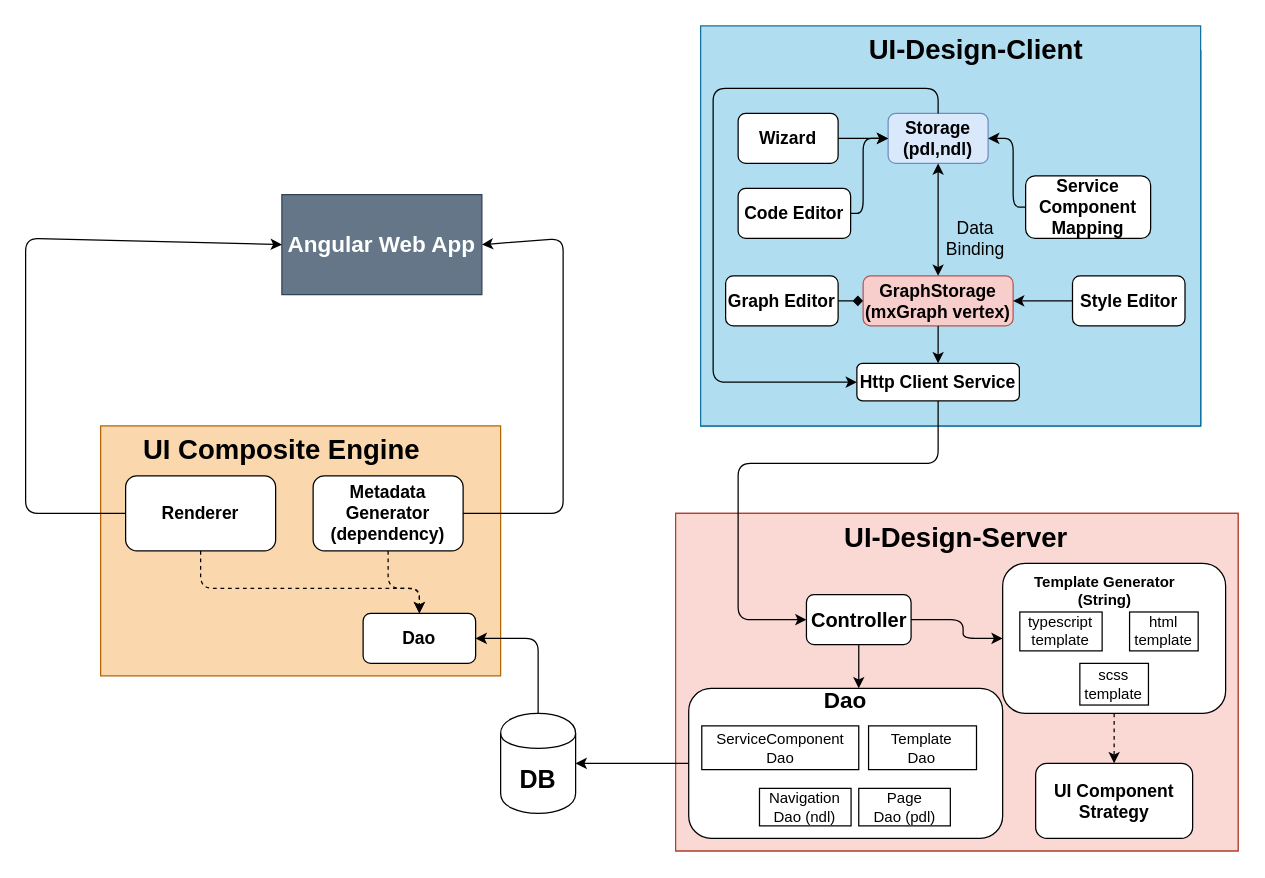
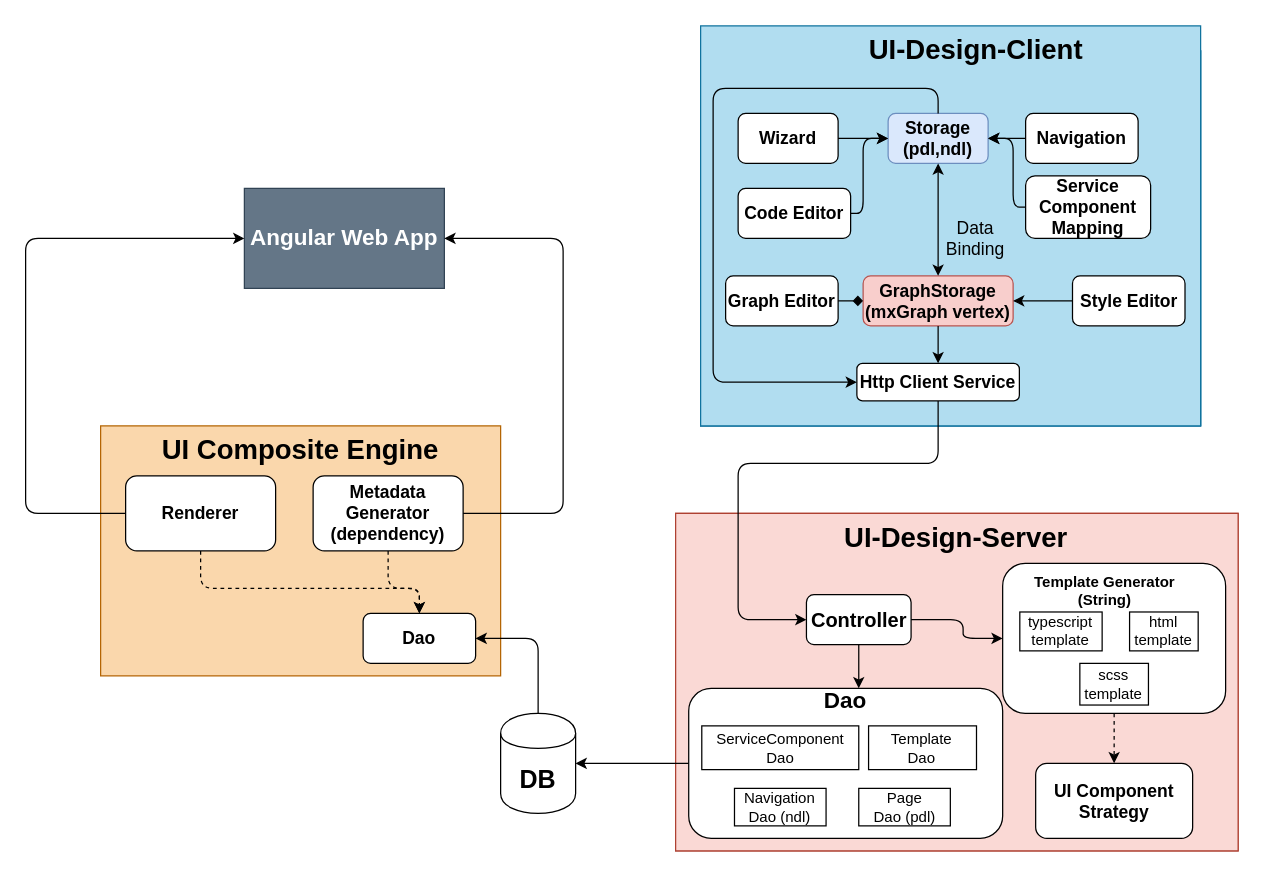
  <mxCell id="0" />
  <mxCell id="1" parent="0" />
  <mxCell id="2" value="" style="group;fillColor=#b1ddf0;strokeColor=#10739e;" parent="1" vertex="1" connectable="0"><mxGeometry x="560" y="40" width="400" height="300" as="geometry" /></mxCell>
  <mxCell id="3" value="" style="group;fillColor=#b1ddf0;strokeColor=#10739e;" parent="2" vertex="1" connectable="0"><mxGeometry width="400" height="300" as="geometry" /></mxCell>
  <mxCell id="4" value="" style="rounded=0;whiteSpace=wrap;html=1;fillColor=#b1ddf0;strokeColor=#10739e;" parent="3" vertex="1"><mxGeometry y="-20" width="400" height="320" as="geometry" /></mxCell>
  <mxCell id="5" value="&lt;font size=&quot;1&quot;&gt;&lt;b style=&quot;font-size: 22px&quot;&gt;UI-Design-Client&lt;/b&gt;&lt;/font&gt;" style="text;html=1;strokeColor=none;fillColor=none;align=center;verticalAlign=middle;whiteSpace=wrap;rounded=0;" parent="3" vertex="1"><mxGeometry x="128.75" y="-10" width="182.5" height="20" as="geometry" /></mxCell>
  <mxCell id="6" value="&lt;font style=&quot;font-size: 14px&quot;&gt;&lt;b&gt;Wizard&lt;/b&gt;&lt;/font&gt;" style="rounded=1;whiteSpace=wrap;html=1;" parent="3" vertex="1"><mxGeometry x="30" y="50" width="80" height="40" as="geometry" /></mxCell>
  <mxCell id="7" value="&lt;font style=&quot;font-size: 14px&quot;&gt;&lt;b&gt;Storage&lt;br&gt;(pdl,ndl)&lt;/b&gt;&lt;/font&gt;" style="rounded=1;whiteSpace=wrap;html=1;fillColor=#dae8fc;strokeColor=#6c8ebf;" parent="3" vertex="1"><mxGeometry x="150" y="50" width="80" height="40" as="geometry" /></mxCell>
  <mxCell id="8" value="&lt;span style=&quot;font-size: 14px&quot;&gt;&lt;b&gt;GraphStorage&lt;br&gt;(mxGraph vertex)&lt;br&gt;&lt;/b&gt;&lt;/span&gt;" style="rounded=1;whiteSpace=wrap;html=1;fillColor=#f8cecc;strokeColor=#b85450;" parent="3" vertex="1"><mxGeometry x="130" y="180" width="120" height="40" as="geometry" /></mxCell>
  <mxCell id="9" value="" style="endArrow=classic;startArrow=classic;html=1;exitX=0.5;exitY=0;exitDx=0;exitDy=0;entryX=0.5;entryY=1;entryDx=0;entryDy=0;" parent="3" source="8" target="7" edge="1"><mxGeometry width="50" height="50" relative="1" as="geometry"><mxPoint x="240" y="160" as="sourcePoint" /><mxPoint x="290" y="110" as="targetPoint" /></mxGeometry></mxCell>
  <mxCell id="10" value="&lt;b style=&quot;font-size: 14px&quot;&gt;Style Editor&lt;/b&gt;" style="rounded=1;whiteSpace=wrap;html=1;" parent="3" vertex="1"><mxGeometry x="297.5" y="180" width="90" height="40" as="geometry" /></mxCell>
  <mxCell id="11" value="" style="endArrow=classic;html=1;exitX=1;exitY=0.5;exitDx=0;exitDy=0;entryX=0;entryY=0.5;entryDx=0;entryDy=0;" parent="3" source="6" target="7" edge="1"><mxGeometry width="50" height="50" relative="1" as="geometry"><mxPoint x="240" y="160" as="sourcePoint" /><mxPoint x="290" y="110" as="targetPoint" /></mxGeometry></mxCell>
  <mxCell id="12" value="" style="endArrow=classic;html=1;exitX=0;exitY=0.5;exitDx=0;exitDy=0;entryX=1;entryY=0.5;entryDx=0;entryDy=0;" parent="3" source="10" target="8" edge="1"><mxGeometry width="50" height="50" relative="1" as="geometry"><mxPoint x="240" y="160" as="sourcePoint" /><mxPoint x="290" y="110" as="targetPoint" /></mxGeometry></mxCell>
+ <mxCell id="13" value="&lt;span style=&quot;font-size: 14px&quot;&gt;&lt;b&gt;Navigation&lt;/b&gt;&lt;/span&gt;" style="rounded=1;whiteSpace=wrap;html=1;" parent="3" vertex="1"><mxGeometry x="260" y="50" width="90" height="40" as="geometry" /></mxCell>
+ <mxCell id="14" value="" style="endArrow=classic;html=1;exitX=0;exitY=0.5;exitDx=0;exitDy=0;entryX=1;entryY=0.5;entryDx=0;entryDy=0;" parent="3" source="13" target="7" edge="1"><mxGeometry width="50" height="50" relative="1" as="geometry"><mxPoint x="240" y="160" as="sourcePoint" /><mxPoint x="290" y="110" as="targetPoint" /></mxGeometry></mxCell>
  <mxCell id="15" value="&lt;font style=&quot;font-size: 14px&quot;&gt;&lt;b&gt;Service Component Mapping&lt;/b&gt;&lt;/font&gt;" style="rounded=1;whiteSpace=wrap;html=1;" parent="3" vertex="1"><mxGeometry x="260" y="100" width="100" height="50" as="geometry" /></mxCell>
  <mxCell id="16" value="" style="endArrow=classic;html=1;exitX=0;exitY=0.5;exitDx=0;exitDy=0;entryX=1;entryY=0.5;entryDx=0;entryDy=0;" parent="3" source="15" target="7" edge="1"><mxGeometry width="50" height="50" relative="1" as="geometry"><mxPoint x="240" y="160" as="sourcePoint" /><mxPoint x="290" y="110" as="targetPoint" /><Array as="points"><mxPoint x="250" y="125" /><mxPoint x="250" y="70" /></Array></mxGeometry></mxCell>
  <mxCell id="17" value="&lt;b style=&quot;font-size: 14px&quot;&gt;Code Editor&lt;/b&gt;" style="rounded=1;whiteSpace=wrap;html=1;" parent="3" vertex="1"><mxGeometry x="30" y="110" width="90" height="40" as="geometry" /></mxCell>
  <mxCell id="18" value="&lt;b style=&quot;font-size: 14px&quot;&gt;Graph Editor&lt;/b&gt;" style="rounded=1;whiteSpace=wrap;html=1;" parent="3" vertex="1"><mxGeometry x="20" y="180" width="90" height="40" as="geometry" /></mxCell>
  <mxCell id="19" value="" style="endArrow=classic;html=1;exitX=1;exitY=0.5;exitDx=0;exitDy=0;entryX=0;entryY=0.5;entryDx=0;entryDy=0;" parent="3" source="17" target="7" edge="1"><mxGeometry width="50" height="50" relative="1" as="geometry"><mxPoint x="240" y="160" as="sourcePoint" /><mxPoint x="290" y="110" as="targetPoint" /><Array as="points"><mxPoint x="130" y="130" /><mxPoint x="130" y="70" /></Array></mxGeometry></mxCell>
  <mxCell id="20" value="" style="endArrow=diamond;html=1;exitX=1;exitY=0.5;exitDx=0;exitDy=0;entryX=0;entryY=0.5;entryDx=0;entryDy=0;" parent="3" source="18" target="8" edge="1"><mxGeometry width="50" height="50" relative="1" as="geometry"><mxPoint x="240" y="160" as="sourcePoint" /><mxPoint x="290" y="110" as="targetPoint" /></mxGeometry></mxCell>
  <mxCell id="21" value="&lt;font style=&quot;font-size: 14px&quot;&gt;&lt;b&gt;Http Client Service&lt;/b&gt;&lt;/font&gt;" style="rounded=1;whiteSpace=wrap;html=1;" parent="3" vertex="1"><mxGeometry x="125" y="250" width="130" height="30" as="geometry" /></mxCell>
  <mxCell id="22" value="" style="endArrow=classic;html=1;exitX=0.5;exitY=0;exitDx=0;exitDy=0;entryX=0;entryY=0.5;entryDx=0;entryDy=0;" parent="3" source="7" target="21" edge="1"><mxGeometry width="50" height="50" relative="1" as="geometry"><mxPoint x="240" y="160" as="sourcePoint" /><mxPoint x="290" y="110" as="targetPoint" /><Array as="points"><mxPoint x="190" y="30" /><mxPoint x="10" y="30" /><mxPoint x="10" y="265" /></Array></mxGeometry></mxCell>
  <mxCell id="23" value="" style="endArrow=classic;html=1;exitX=0.5;exitY=1;exitDx=0;exitDy=0;entryX=0.5;entryY=0;entryDx=0;entryDy=0;" parent="3" source="8" target="21" edge="1"><mxGeometry width="50" height="50" relative="1" as="geometry"><mxPoint x="240" y="160" as="sourcePoint" /><mxPoint x="290" y="110" as="targetPoint" /></mxGeometry></mxCell>
  <mxCell id="24" value="&lt;font style=&quot;font-size: 14px&quot;&gt;Data Binding&lt;/font&gt;" style="text;html=1;strokeColor=none;fillColor=none;align=center;verticalAlign=middle;whiteSpace=wrap;rounded=0;" parent="3" vertex="1"><mxGeometry x="200" y="140" width="40" height="20" as="geometry" /></mxCell>
  <mxCell id="25" value="" style="group;fillColor=#fad9d5;strokeColor=#ae4132;" parent="1" vertex="1" connectable="0"><mxGeometry x="540" y="410" width="450" height="270" as="geometry" /></mxCell>
  <mxCell id="26" value="" style="rounded=0;whiteSpace=wrap;html=1;fillColor=#fad9d5;strokeColor=#ae4132;" parent="25" vertex="1"><mxGeometry width="450.0" height="270" as="geometry" /></mxCell>
  <mxCell id="27" value="&lt;font size=&quot;1&quot;&gt;&lt;b style=&quot;font-size: 22px&quot;&gt;UI-Design-Server&lt;/b&gt;&lt;/font&gt;" style="text;html=1;strokeColor=none;fillColor=none;align=center;verticalAlign=middle;whiteSpace=wrap;rounded=0;" parent="25" vertex="1"><mxGeometry x="124.273" y="10" width="201.453" height="20" as="geometry" /></mxCell>
  <mxCell id="28" value="&lt;b&gt;&lt;font style=&quot;font-size: 16px&quot;&gt;Controller&lt;/font&gt;&lt;/b&gt;" style="rounded=1;whiteSpace=wrap;html=1;" parent="25" vertex="1"><mxGeometry x="104.651" y="65" width="83.721" height="40" as="geometry" /></mxCell>
  <mxCell id="29" value="&lt;font style=&quot;font-size: 14px&quot;&gt;&lt;b&gt;UI Component Strategy&lt;/b&gt;&lt;/font&gt;" style="rounded=1;whiteSpace=wrap;html=1;" parent="25" vertex="1"><mxGeometry x="288.026" y="200" width="125.581" height="60" as="geometry" /></mxCell>
  <mxCell id="30" value="" style="group" parent="25" vertex="1" connectable="0"><mxGeometry x="261.63" y="40" width="178.37" height="120" as="geometry" /></mxCell>
  <mxCell id="31" value="" style="rounded=1;whiteSpace=wrap;html=1;" parent="30" vertex="1"><mxGeometry width="178.37" height="120" as="geometry" /></mxCell>
  <mxCell id="32" value="&lt;b&gt;Template Generator&lt;br&gt;(String)&lt;br&gt;&lt;/b&gt;" style="text;html=1;strokeColor=none;fillColor=none;align=center;verticalAlign=middle;whiteSpace=wrap;rounded=0;" parent="30" vertex="1"><mxGeometry x="20" y="11.11" width="122.7" height="22.22" as="geometry" /></mxCell>
  <mxCell id="33" value="scss&lt;br&gt;template" style="rounded=0;whiteSpace=wrap;html=1;" parent="30" vertex="1"><mxGeometry x="61.75" y="80" width="54.88" height="33.33" as="geometry" /></mxCell>
  <mxCell id="34" value="typescript&lt;br&gt;template" style="rounded=0;whiteSpace=wrap;html=1;" parent="30" vertex="1"><mxGeometry x="13.72" y="38.89" width="65.86" height="31.11" as="geometry" /></mxCell>
  <mxCell id="35" value="html&lt;br&gt;template" style="rounded=0;whiteSpace=wrap;html=1;" parent="30" vertex="1"><mxGeometry x="101.53" y="38.89" width="54.88" height="31.11" as="geometry" /></mxCell>
  <mxCell id="36" value="" style="endArrow=classic;html=1;dashed=1;exitX=0.5;exitY=1;exitDx=0;exitDy=0;entryX=0.5;entryY=0;entryDx=0;entryDy=0;" parent="25" source="31" target="29" edge="1"><mxGeometry width="50" height="50" relative="1" as="geometry"><mxPoint x="356.86" y="130" as="sourcePoint" /><mxPoint x="356.86" y="200" as="targetPoint" /></mxGeometry></mxCell>
  <mxCell id="37" value="" style="group" parent="25" vertex="1" connectable="0"><mxGeometry x="10.465" y="140" width="251.163" height="120" as="geometry" /></mxCell>
  <mxCell id="38" value="" style="rounded=1;whiteSpace=wrap;html=1;" parent="37" vertex="1"><mxGeometry width="251.163" height="120" as="geometry" /></mxCell>
  <mxCell id="39" value="&lt;font size=&quot;1&quot;&gt;&lt;b style=&quot;font-size: 18px&quot;&gt;Dao&lt;/b&gt;&lt;/font&gt;" style="text;html=1;strokeColor=none;fillColor=none;align=center;verticalAlign=middle;whiteSpace=wrap;rounded=0;" parent="37" vertex="1"><mxGeometry x="104.651" width="41.86" height="20" as="geometry" /></mxCell>
  <mxCell id="40" value="ServiceComponent&lt;br&gt;Dao" style="rounded=0;whiteSpace=wrap;html=1;" parent="37" vertex="1"><mxGeometry x="10.465" y="30" width="125.581" height="35" as="geometry" /></mxCell>
  <mxCell id="41" value="Template&lt;br&gt;Dao" style="rounded=0;whiteSpace=wrap;html=1;" parent="37" vertex="1"><mxGeometry x="143.895" y="30" width="86.337" height="35" as="geometry" /></mxCell>
  <mxCell id="42" value="Page&lt;br&gt;Dao (pdl)" style="rounded=0;whiteSpace=wrap;html=1;" parent="37" vertex="1"><mxGeometry x="136.047" y="80" width="73.256" height="30" as="geometry" /></mxCell>
- <mxCell id="43" value="Navigation&lt;br&gt;Dao (ndl)" style="rounded=0;whiteSpace=wrap;html=1;" parent="37" vertex="1"><mxGeometry x="56.628" y="80" width="73.256" height="30" as="geometry" /></mxCell>
+ <mxCell id="43" value="Navigation&lt;br&gt;Dao (ndl)" style="rounded=0;whiteSpace=wrap;html=1;" parent="37" vertex="1"><mxGeometry x="36.628" y="80" width="73.256" height="30" as="geometry" /></mxCell>
  <mxCell id="44" value="" style="endArrow=classic;html=1;exitX=0.5;exitY=1;exitDx=0;exitDy=0;entryX=0.75;entryY=0;entryDx=0;entryDy=0;" parent="25" source="28" target="39" edge="1"><mxGeometry width="50" height="50" relative="1" as="geometry"><mxPoint x="240.698" y="60" as="sourcePoint" /><mxPoint x="293.023" y="10" as="targetPoint" /></mxGeometry></mxCell>
  <mxCell id="45" value="" style="endArrow=classic;html=1;exitX=1;exitY=0.5;exitDx=0;exitDy=0;entryX=0;entryY=0.5;entryDx=0;entryDy=0;" parent="25" source="28" target="31" edge="1"><mxGeometry width="50" height="50" relative="1" as="geometry"><mxPoint x="240.698" y="60" as="sourcePoint" /><mxPoint x="293.023" y="10" as="targetPoint" /><Array as="points"><mxPoint x="230" y="85" /><mxPoint x="230" y="100" /></Array></mxGeometry></mxCell>
  <mxCell id="46" value="" style="endArrow=classic;html=1;exitX=0.5;exitY=1;exitDx=0;exitDy=0;entryX=0;entryY=0.5;entryDx=0;entryDy=0;" parent="1" source="21" target="28" edge="1"><mxGeometry width="50" height="50" relative="1" as="geometry"><mxPoint x="720" y="420" as="sourcePoint" /><mxPoint x="770" y="370" as="targetPoint" /><Array as="points"><mxPoint x="750" y="370" /><mxPoint x="590" y="370" /><mxPoint x="590" y="495" /></Array></mxGeometry></mxCell>
  <mxCell id="47" value="&lt;font style=&quot;font-size: 20px&quot;&gt;&lt;b&gt;DB&lt;/b&gt;&lt;/font&gt;" style="shape=cylinder;whiteSpace=wrap;html=1;boundedLbl=1;backgroundOutline=1;" parent="1" vertex="1"><mxGeometry x="400" y="570" width="60" height="80" as="geometry" /></mxCell>
  <mxCell id="48" value="" style="endArrow=classic;html=1;exitX=0;exitY=0.5;exitDx=0;exitDy=0;entryX=1;entryY=0.5;entryDx=0;entryDy=0;" parent="1" source="38" target="47" edge="1"><mxGeometry width="50" height="50" relative="1" as="geometry"><mxPoint x="780" y="460" as="sourcePoint" /><mxPoint x="830" y="410" as="targetPoint" /></mxGeometry></mxCell>
  <mxCell id="49" value="" style="rounded=0;whiteSpace=wrap;html=1;fillColor=#fad7ac;strokeColor=#b46504;" parent="1" vertex="1"><mxGeometry x="80" y="340" width="320" height="200" as="geometry" /></mxCell>
- <mxCell id="50" value="&lt;font style=&quot;font-size: 22px&quot;&gt;&lt;b&gt;UI Composite Engine&lt;/b&gt;&lt;/font&gt;" style="text;html=1;strokeColor=none;fillColor=none;align=center;verticalAlign=middle;whiteSpace=wrap;rounded=0;" parent="1" vertex="1"><mxGeometry x="110" y="350" width="230" height="20" as="geometry" /></mxCell>
+ <mxCell id="50" value="&lt;font style=&quot;font-size: 22px&quot;&gt;&lt;b&gt;UI Composite Engine&lt;/b&gt;&lt;/font&gt;" style="text;html=1;strokeColor=none;fillColor=none;align=center;verticalAlign=middle;whiteSpace=wrap;rounded=0;" parent="1" vertex="1"><mxGeometry x="125" y="350" width="230" height="20" as="geometry" /></mxCell>
  <mxCell id="51" value="&lt;font style=&quot;font-size: 14px&quot;&gt;&lt;b&gt;Metadata&lt;br&gt;Generator (dependency)&lt;/b&gt;&lt;/font&gt;" style="rounded=1;whiteSpace=wrap;html=1;" parent="1" vertex="1"><mxGeometry x="250" y="380" width="120" height="60" as="geometry" /></mxCell>
  <mxCell id="52" value="&lt;font style=&quot;font-size: 14px&quot;&gt;&lt;b&gt;Dao&lt;/b&gt;&lt;/font&gt;" style="rounded=1;whiteSpace=wrap;html=1;" parent="1" vertex="1"><mxGeometry x="290" y="490" width="90" height="40" as="geometry" /></mxCell>
  <mxCell id="53" value="" style="endArrow=classic;html=1;exitX=0.5;exitY=0;exitDx=0;exitDy=0;entryX=1;entryY=0.5;entryDx=0;entryDy=0;" parent="1" source="47" target="52" edge="1"><mxGeometry width="50" height="50" relative="1" as="geometry"><mxPoint x="270" y="420" as="sourcePoint" /><mxPoint x="320" y="370" as="targetPoint" /><Array as="points"><mxPoint x="430" y="510" /></Array></mxGeometry></mxCell>
  <mxCell id="54" value="&lt;font style=&quot;font-size: 14px&quot;&gt;&lt;b&gt;Renderer&lt;/b&gt;&lt;/font&gt;" style="rounded=1;whiteSpace=wrap;html=1;" parent="1" vertex="1"><mxGeometry x="100" y="380" width="120" height="60" as="geometry" /></mxCell>
- <mxCell id="55" value="&lt;font style=&quot;font-size: 18px&quot;&gt;&lt;b&gt;Angular Web App&lt;/b&gt;&lt;/font&gt;" style="rounded=0;whiteSpace=wrap;html=1;fillColor=#647687;strokeColor=#314354;fontColor=#ffffff;" vertex="1" parent="1"><mxGeometry x="225" y="155" width="160" height="80" as="geometry" /></mxCell>
+ <mxCell id="55" value="&lt;font style=&quot;font-size: 18px&quot;&gt;&lt;b&gt;Angular Web App&lt;/b&gt;&lt;/font&gt;" style="rounded=0;whiteSpace=wrap;html=1;fillColor=#647687;strokeColor=#314354;fontColor=#ffffff;" vertex="1" parent="1"><mxGeometry x="195" y="150" width="160" height="80" as="geometry" /></mxCell>
  <mxCell id="56" value="" style="endArrow=classic;html=1;exitX=0;exitY=0.5;exitDx=0;exitDy=0;entryX=0;entryY=0.5;entryDx=0;entryDy=0;" edge="1" parent="1" source="54" target="55"><mxGeometry width="50" height="50" relative="1" as="geometry"><mxPoint x="340" y="380" as="sourcePoint" /><mxPoint x="390" y="330" as="targetPoint" /><Array as="points"><mxPoint x="20" y="410" /><mxPoint x="20" y="190" /></Array></mxGeometry></mxCell>
  <mxCell id="57" value="" style="endArrow=classic;html=1;exitX=1;exitY=0.5;exitDx=0;exitDy=0;entryX=1;entryY=0.5;entryDx=0;entryDy=0;" edge="1" parent="1" source="51" target="55"><mxGeometry width="50" height="50" relative="1" as="geometry"><mxPoint x="330" y="380" as="sourcePoint" /><mxPoint x="380" y="330" as="targetPoint" /><Array as="points"><mxPoint x="450" y="410" /><mxPoint x="450" y="190" /></Array></mxGeometry></mxCell>
  <mxCell id="58" value="" style="endArrow=classic;html=1;exitX=0.5;exitY=1;exitDx=0;exitDy=0;entryX=0.5;entryY=0;entryDx=0;entryDy=0;dashed=1;" edge="1" parent="1" source="54" target="52"><mxGeometry width="50" height="50" relative="1" as="geometry"><mxPoint x="330" y="380" as="sourcePoint" /><mxPoint x="380" y="330" as="targetPoint" /><Array as="points"><mxPoint x="160" y="470" /><mxPoint x="335" y="470" /></Array></mxGeometry></mxCell>
  <mxCell id="59" value="" style="endArrow=classic;html=1;exitX=0.5;exitY=1;exitDx=0;exitDy=0;entryX=0.5;entryY=0;entryDx=0;entryDy=0;dashed=1;" edge="1" parent="1" source="51" target="52"><mxGeometry width="50" height="50" relative="1" as="geometry"><mxPoint x="330" y="380" as="sourcePoint" /><mxPoint x="380" y="330" as="targetPoint" /><Array as="points"><mxPoint x="310" y="470" /><mxPoint x="335" y="470" /></Array></mxGeometry></mxCell>
